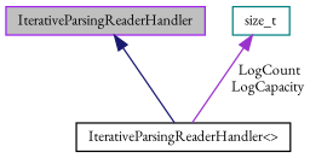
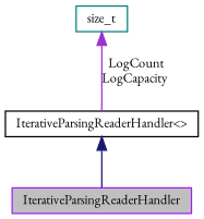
  digraph {
    fontname="EB Garamond"
    node [fillcolor=white fontname="EB Garamond" fontsize=10 shape=record style=filled]
    edge [dir=back fontname="EB Garamond" fontsize=10 labelfontname=Helvetica labelfontsize=10 style=solid]
    n1 [color=purple fillcolor=grey75 fontcolor=black height=0.2 label=IterativeParsingReaderHandler width=0.4]
    n2 [color=black height=0.2 label="IterativeParsingReaderHandler\<\>" width=0.4]
    n3 [color=teal height=0.2 label=size_t width=0.4]
-   n1 -> n2 [color=midnightblue]
+   n2 -> n1 [color=midnightblue]
    n3 -> n2 [color=darkorchid3 label=" LogCount\nLogCapacity"]
  }
